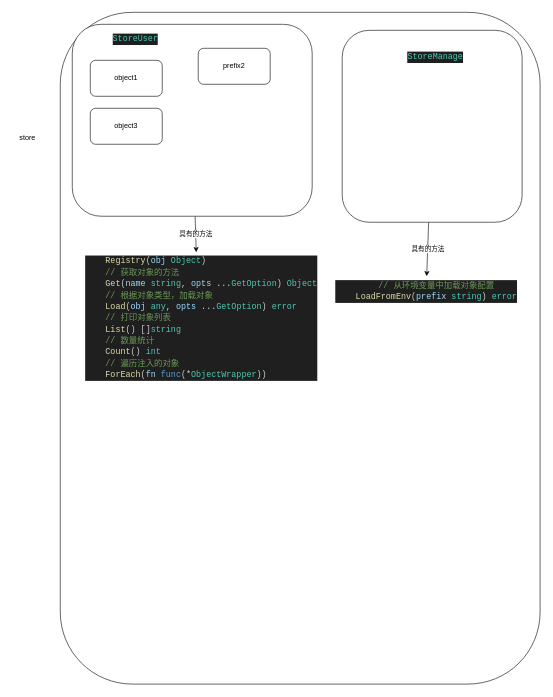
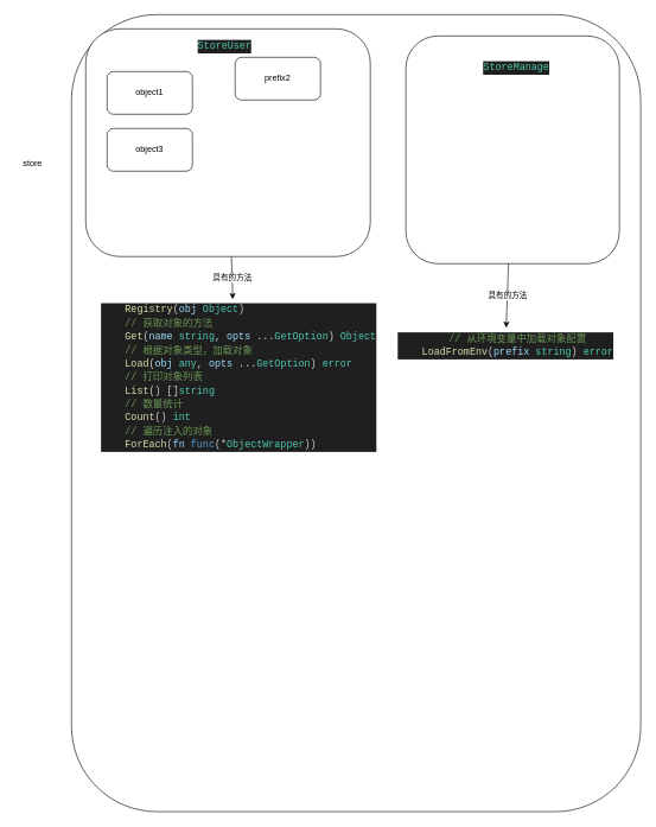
  <mxCell id="0" />
  <mxCell id="1" parent="0" />
  <mxCell id="2" value="" style="rounded=1;whiteSpace=wrap;html=1;arcSize=15;" vertex="1" parent="1"><mxGeometry x="100" y="20" width="800" height="1120" as="geometry" /></mxCell>
  <mxCell id="3" value="store" style="text;html=1;align=center;verticalAlign=middle;resizable=0;points=[];autosize=1;strokeColor=none;fillColor=none;" vertex="1" parent="1"><mxGeometry x="20" y="215" width="50" height="30" as="geometry" /></mxCell>
  <mxCell id="4" value="具有的方法" style="edgeStyle=none;html=1;" edge="1" parent="1" source="5" target="10"><mxGeometry relative="1" as="geometry" /></mxCell>
  <mxCell id="5" value="" style="rounded=1;whiteSpace=wrap;html=1;" vertex="1" parent="1"><mxGeometry x="120" y="40" width="400" height="320" as="geometry" /></mxCell>
  <mxCell id="6" value="具有的方法" style="edgeStyle=none;html=1;" edge="1" parent="1" source="7" target="11"><mxGeometry relative="1" as="geometry" /></mxCell>
  <mxCell id="7" value="" style="rounded=1;whiteSpace=wrap;html=1;" vertex="1" parent="1"><mxGeometry x="570" y="50" width="300" height="320" as="geometry" /></mxCell>
- <mxCell id="8" value="&lt;div style=&quot;color: rgb(204, 204, 204); background-color: rgb(31, 31, 31); font-family: Consolas, &amp;quot;Courier New&amp;quot;, monospace; font-size: 14px; line-height: 19px;&quot;&gt;&lt;span style=&quot;color: #4ec9b0;&quot;&gt;StoreUser&lt;/span&gt;&lt;/div&gt;" style="text;html=1;align=center;verticalAlign=middle;resizable=0;points=[];autosize=1;strokeColor=none;fillColor=none;" vertex="1" parent="1"><mxGeometry x="180" y="50" width="90" height="30" as="geometry" /></mxCell>
+ <mxCell id="8" value="&lt;div style=&quot;color: rgb(204, 204, 204); background-color: rgb(31, 31, 31); font-family: Consolas, &amp;quot;Courier New&amp;quot;, monospace; font-size: 14px; line-height: 19px;&quot;&gt;&lt;span style=&quot;color: #4ec9b0;&quot;&gt;StoreUser&lt;/span&gt;&lt;/div&gt;" style="text;html=1;align=center;verticalAlign=middle;resizable=0;points=[];autosize=1;strokeColor=none;fillColor=none;" vertex="1" parent="1"><mxGeometry x="270" y="50" width="90" height="30" as="geometry" /></mxCell>
  <mxCell id="9" value="&lt;div style=&quot;color: rgb(204, 204, 204); background-color: rgb(31, 31, 31); font-family: Consolas, &amp;quot;Courier New&amp;quot;, monospace; font-size: 14px; line-height: 19px;&quot;&gt;&lt;span style=&quot;color: #4ec9b0;&quot;&gt;StoreManage&lt;/span&gt;&lt;/div&gt;" style="text;html=1;align=center;verticalAlign=middle;resizable=0;points=[];autosize=1;strokeColor=none;fillColor=none;" vertex="1" parent="1"><mxGeometry x="670" y="80" width="110" height="30" as="geometry" /></mxCell>
  <mxCell id="10" value="&lt;div style=&quot;color: rgb(204, 204, 204); background-color: rgb(31, 31, 31); font-family: Consolas, &amp;quot;Courier New&amp;quot;, monospace; font-size: 14px; line-height: 19px;&quot;&gt;&lt;div&gt;&amp;nbsp; &amp;nbsp; &lt;span style=&quot;color: #dcdcaa;&quot;&gt;Registry&lt;/span&gt;(&lt;span style=&quot;color: #9cdcfe;&quot;&gt;obj&lt;/span&gt; &lt;span style=&quot;color: #4ec9b0;&quot;&gt;Object&lt;/span&gt;)&lt;/div&gt;&lt;div&gt;&amp;nbsp; &amp;nbsp; &lt;span style=&quot;color: #6a9955;&quot;&gt;// 获取对象的方法&lt;/span&gt;&lt;/div&gt;&lt;div&gt;&amp;nbsp; &amp;nbsp; &lt;span style=&quot;color: #dcdcaa;&quot;&gt;Get&lt;/span&gt;(&lt;span style=&quot;color: #9cdcfe;&quot;&gt;name&lt;/span&gt; &lt;span style=&quot;color: #4ec9b0;&quot;&gt;string&lt;/span&gt;, &lt;span style=&quot;color: #9cdcfe;&quot;&gt;opts&lt;/span&gt; &lt;span style=&quot;color: #d4d4d4;&quot;&gt;...&lt;/span&gt;&lt;span style=&quot;color: #4ec9b0;&quot;&gt;GetOption&lt;/span&gt;) &lt;span style=&quot;color: #4ec9b0;&quot;&gt;Object&lt;/span&gt;&lt;/div&gt;&lt;div&gt;&amp;nbsp; &amp;nbsp; &lt;span style=&quot;color: #6a9955;&quot;&gt;// 根据对象类型，加载对象&lt;/span&gt;&lt;/div&gt;&lt;div&gt;&amp;nbsp; &amp;nbsp; &lt;span style=&quot;color: #dcdcaa;&quot;&gt;Load&lt;/span&gt;(&lt;span style=&quot;color: #9cdcfe;&quot;&gt;obj&lt;/span&gt; &lt;span style=&quot;color: #4ec9b0;&quot;&gt;any&lt;/span&gt;, &lt;span style=&quot;color: #9cdcfe;&quot;&gt;opts&lt;/span&gt; &lt;span style=&quot;color: #d4d4d4;&quot;&gt;...&lt;/span&gt;&lt;span style=&quot;color: #4ec9b0;&quot;&gt;GetOption&lt;/span&gt;) &lt;span style=&quot;color: #4ec9b0;&quot;&gt;error&lt;/span&gt;&lt;/div&gt;&lt;div&gt;&amp;nbsp; &amp;nbsp; &lt;span style=&quot;color: #6a9955;&quot;&gt;// 打印对象列表&lt;/span&gt;&lt;/div&gt;&lt;div&gt;&amp;nbsp; &amp;nbsp; &lt;span style=&quot;color: #dcdcaa;&quot;&gt;List&lt;/span&gt;() []&lt;span style=&quot;color: #4ec9b0;&quot;&gt;string&lt;/span&gt;&lt;/div&gt;&lt;div&gt;&amp;nbsp; &amp;nbsp; &lt;span style=&quot;color: #6a9955;&quot;&gt;// 数量统计&lt;/span&gt;&lt;/div&gt;&lt;div&gt;&amp;nbsp; &amp;nbsp; &lt;span style=&quot;color: #dcdcaa;&quot;&gt;Count&lt;/span&gt;() &lt;span style=&quot;color: #4ec9b0;&quot;&gt;int&lt;/span&gt;&lt;/div&gt;&lt;div&gt;&amp;nbsp; &amp;nbsp; &lt;span style=&quot;color: #6a9955;&quot;&gt;// 遍历注入的对象&lt;/span&gt;&lt;/div&gt;&lt;div&gt;&amp;nbsp; &amp;nbsp; &lt;span style=&quot;color: #dcdcaa;&quot;&gt;ForEach&lt;/span&gt;(&lt;span style=&quot;color: #9cdcfe;&quot;&gt;fn&lt;/span&gt; &lt;span style=&quot;color: #569cd6;&quot;&gt;func&lt;/span&gt;(&lt;span style=&quot;color: #d4d4d4;&quot;&gt;*&lt;/span&gt;&lt;span style=&quot;color: #4ec9b0;&quot;&gt;ObjectWrapper&lt;/span&gt;))&lt;/div&gt;&lt;/div&gt;" style="text;html=1;align=left;verticalAlign=middle;resizable=0;points=[];autosize=1;strokeColor=none;fillColor=none;" vertex="1" parent="1"><mxGeometry x="140" y="420" width="380" height="220" as="geometry" /></mxCell>
  <mxCell id="11" value="&lt;div style=&quot;color: rgb(204, 204, 204); background-color: rgb(31, 31, 31); font-family: Consolas, &amp;quot;Courier New&amp;quot;, monospace; font-size: 14px; line-height: 19px;&quot;&gt;&lt;div&gt;&amp;nbsp; &amp;nbsp; &lt;span style=&quot;color: #6a9955;&quot;&gt;// 从环境变量中加载对象配置&lt;/span&gt;&lt;/div&gt;&lt;div&gt;&amp;nbsp; &amp;nbsp; &lt;span style=&quot;color: #dcdcaa;&quot;&gt;LoadFromEnv&lt;/span&gt;(&lt;span style=&quot;color: #9cdcfe;&quot;&gt;prefix&lt;/span&gt; &lt;span style=&quot;color: #4ec9b0;&quot;&gt;string&lt;/span&gt;) &lt;span style=&quot;color: #4ec9b0;&quot;&gt;error&lt;/span&gt;&lt;/div&gt;&lt;/div&gt;" style="text;html=1;align=center;verticalAlign=middle;resizable=0;points=[];autosize=1;strokeColor=none;fillColor=none;" vertex="1" parent="1"><mxGeometry x="560" y="460" width="300" height="50" as="geometry" /></mxCell>
  <mxCell id="12" value="object1" style="rounded=1;whiteSpace=wrap;html=1;" vertex="1" parent="1"><mxGeometry x="150" y="100" width="120" height="60" as="geometry" /></mxCell>
  <mxCell id="13" value="prefix2" style="rounded=1;whiteSpace=wrap;html=1;" vertex="1" parent="1"><mxGeometry x="330" y="80" width="120" height="60" as="geometry" /></mxCell>
  <mxCell id="14" value="object3" style="rounded=1;whiteSpace=wrap;html=1;" vertex="1" parent="1"><mxGeometry x="150" y="180" width="120" height="60" as="geometry" /></mxCell>
